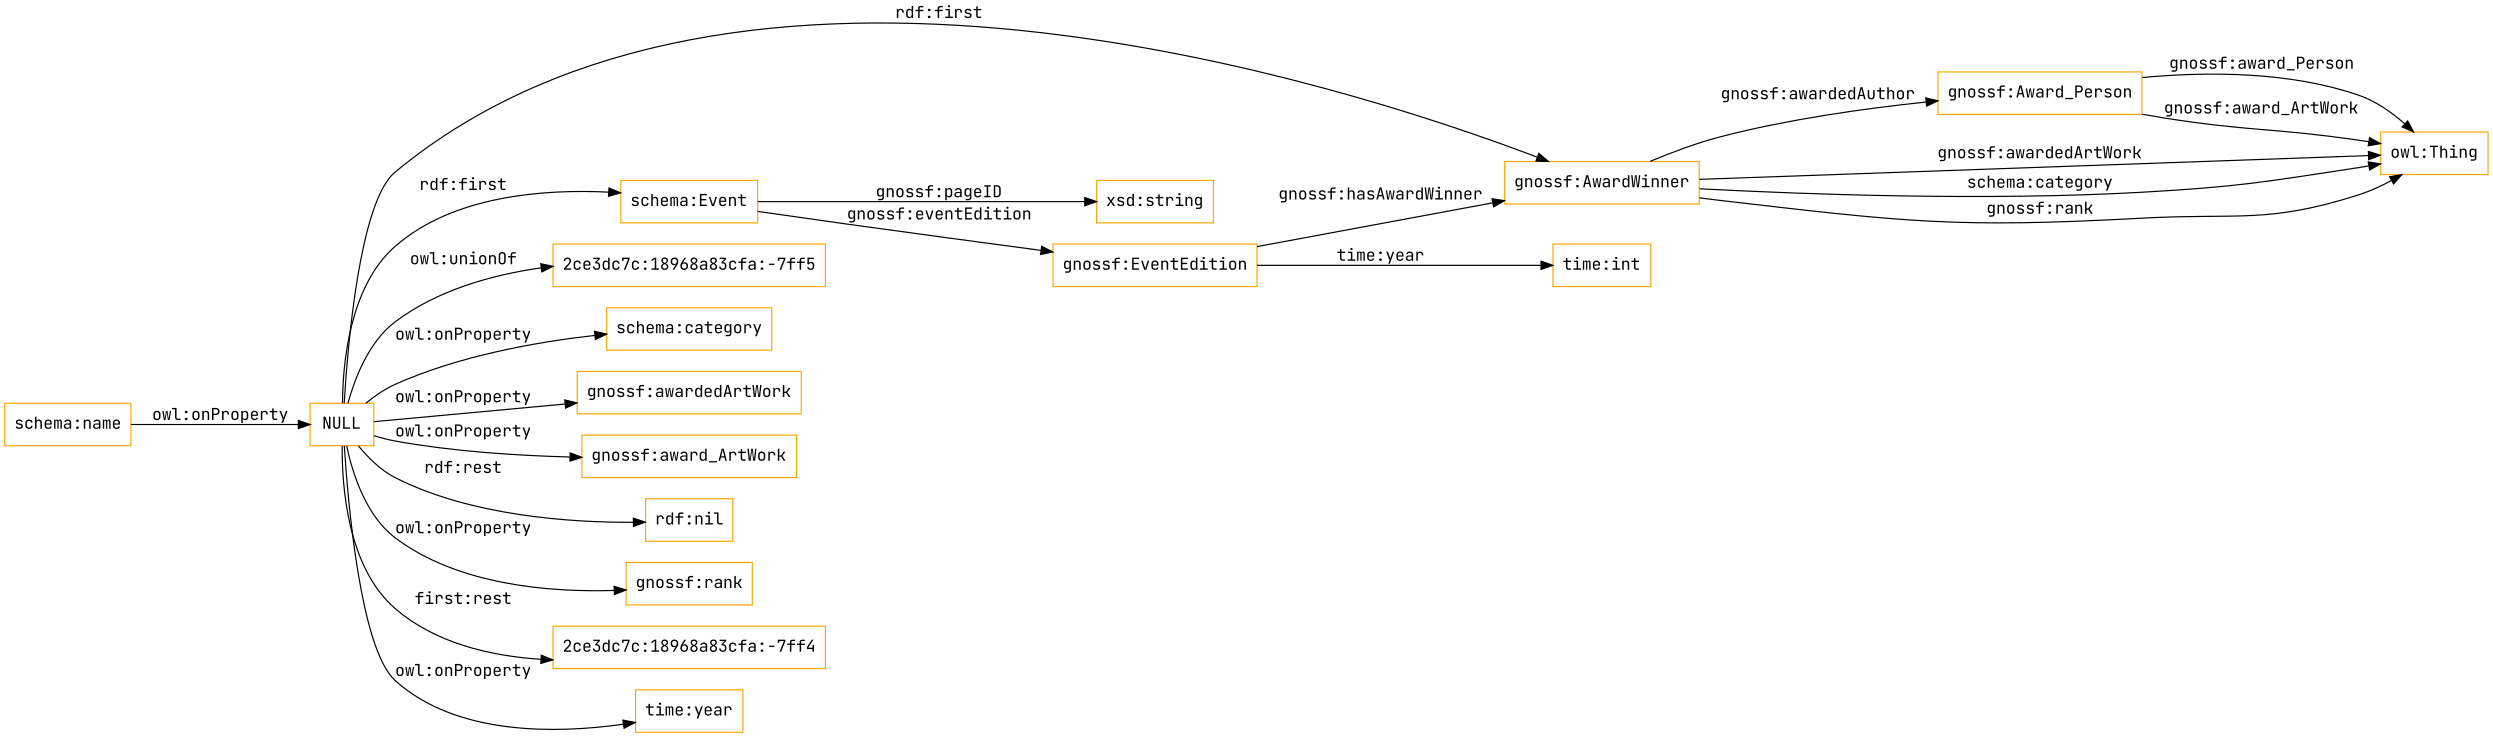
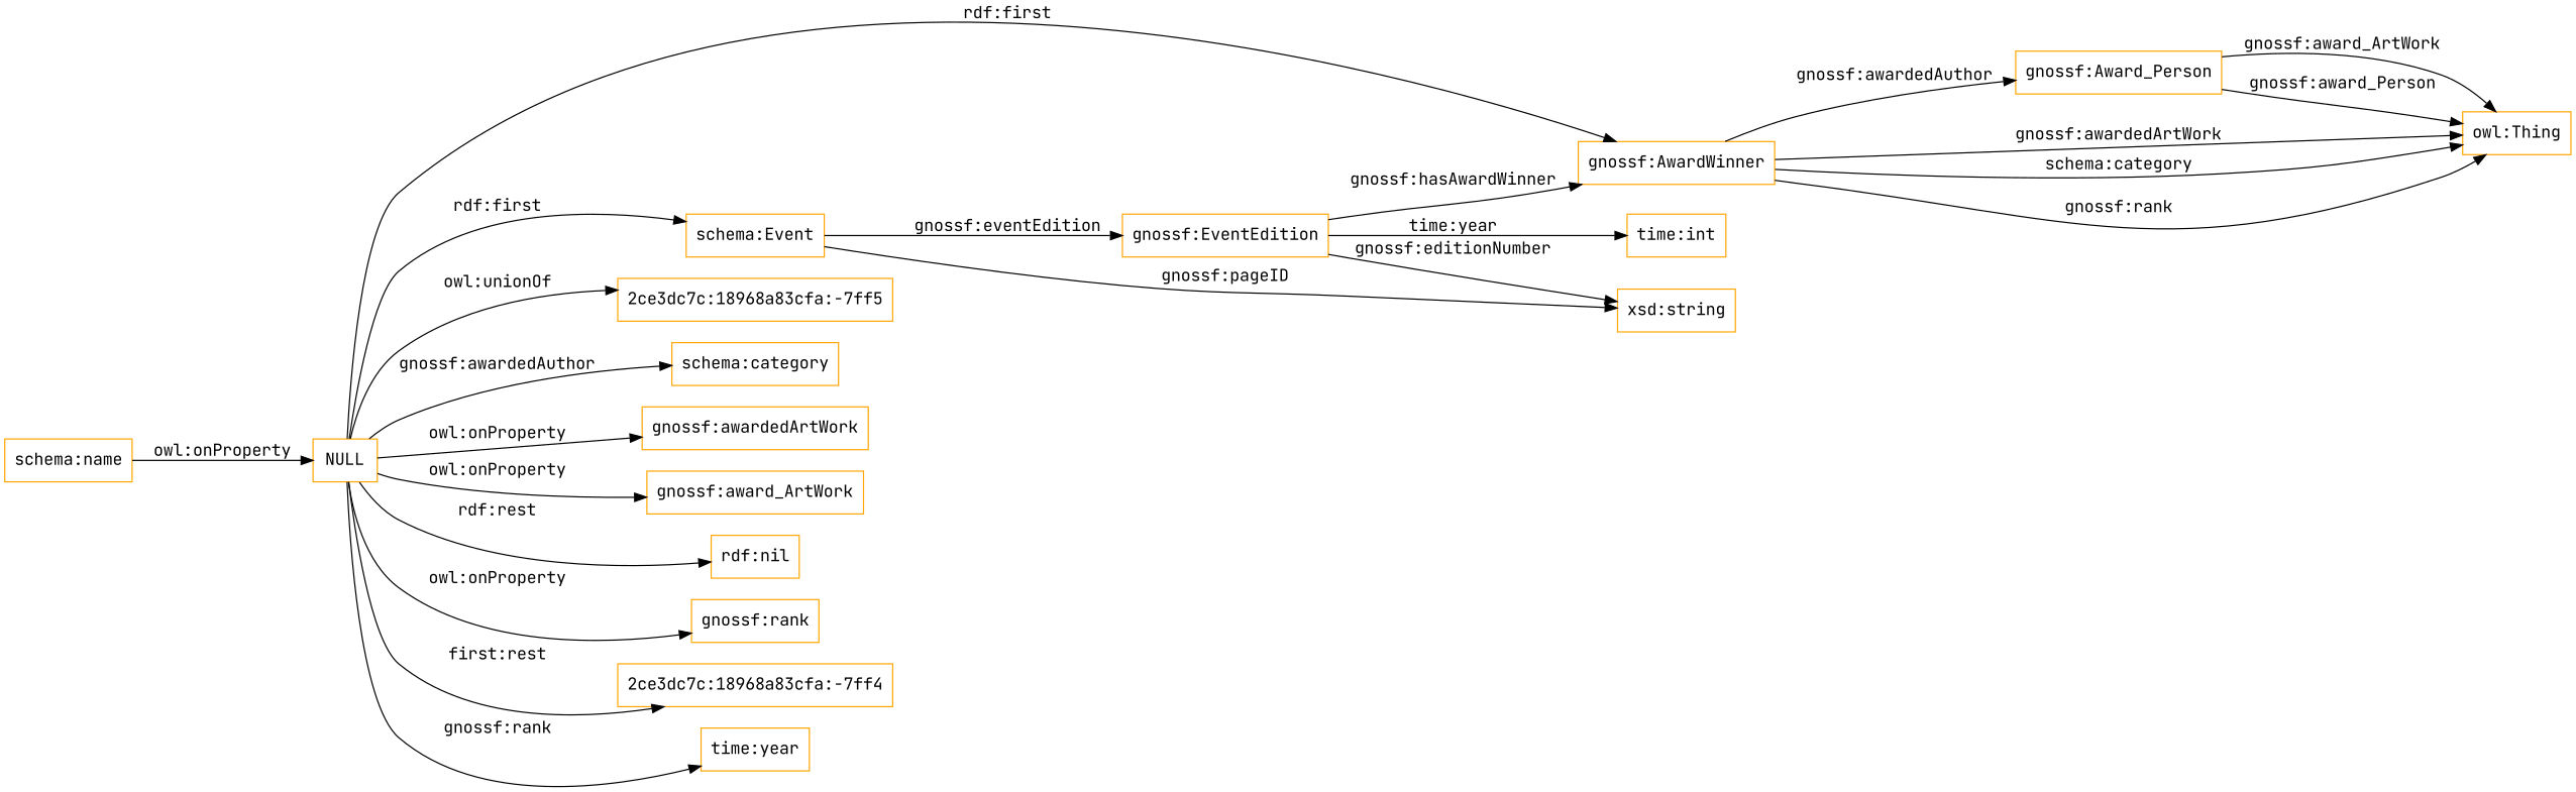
  digraph {
    fontname="JetBrains Mono"
    rankdir=LR
    node [color=orange fontname="JetBrains Mono" shape=rectangle]
    edge [fontname="JetBrains Mono"]
    "gnossf:AwardWinner"
    "gnossf:Award_Person"
    "owl:Thing"
    "schema:Event"
    "xsd:string"
    "gnossf:EventEdition"
    n7 [label="time:int"]
    NULL
    "2ce3dc7c:18968a83cfa:-7ff5"
    "schema:category"
    "gnossf:awardedArtWork"
    "gnossf:award_ArtWork"
    "rdf:nil"
    "gnossf:rank"
    "2ce3dc7c:18968a83cfa:-7ff4"
    "time:year"
    "schema:name"
    "gnossf:AwardWinner" -> "gnossf:Award_Person" [label="gnossf:awardedAuthor"]
    "gnossf:AwardWinner" -> "owl:Thing" [label="gnossf:awardedArtWork"]
    "gnossf:AwardWinner" -> "owl:Thing" [label="schema:category"]
    "gnossf:AwardWinner" -> "owl:Thing" [label="gnossf:rank"]
    "gnossf:Award_Person" -> "owl:Thing" [label="gnossf:award_Person"]
    "gnossf:Award_Person" -> "owl:Thing" [label="gnossf:award_ArtWork"]
    "schema:Event" -> "xsd:string" [label="gnossf:pageID"]
    "schema:Event" -> "gnossf:EventEdition" [label="gnossf:eventEdition"]
    "gnossf:EventEdition" -> "gnossf:AwardWinner" [label="gnossf:hasAwardWinner"]
+   "gnossf:EventEdition" -> "xsd:string" [label="gnossf:editionNumber"]
    "gnossf:EventEdition" -> n7 [label="time:year"]
    NULL -> "gnossf:AwardWinner" [label="rdf:first"]
    NULL -> "schema:Event" [label="rdf:first"]
    NULL -> "2ce3dc7c:18968a83cfa:-7ff5" [label="owl:unionOf"]
-   NULL -> "schema:category" [label="owl:onProperty"]
+   NULL -> "schema:category" [label="gnossf:awardedAuthor"]
    NULL -> "gnossf:awardedArtWork" [label="owl:onProperty"]
    NULL -> "gnossf:award_ArtWork" [label="owl:onProperty"]
    NULL -> "rdf:nil" [label="rdf:rest"]
    NULL -> "gnossf:rank" [label="owl:onProperty"]
    NULL -> "2ce3dc7c:18968a83cfa:-7ff4" [label="first:rest"]
-   NULL -> "time:year" [label="owl:onProperty"]
+   NULL -> "time:year" [label="gnossf:rank"]
    "schema:name" -> NULL [label="owl:onProperty"]
  }
